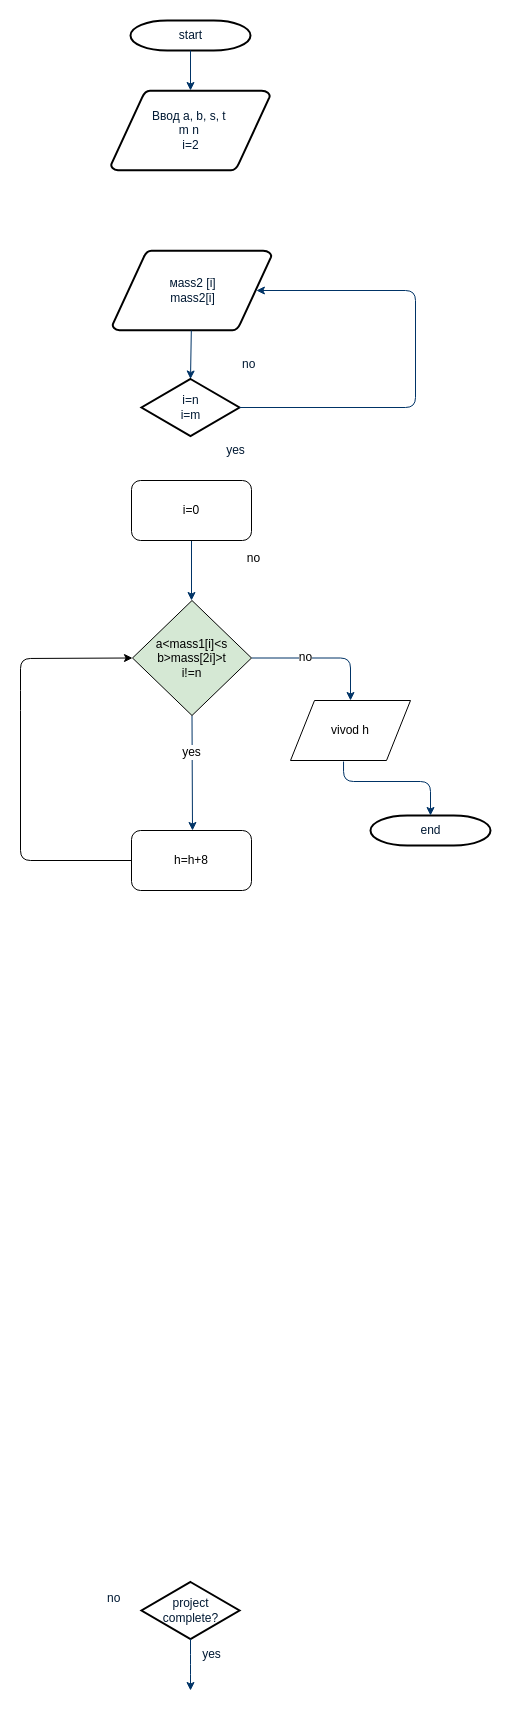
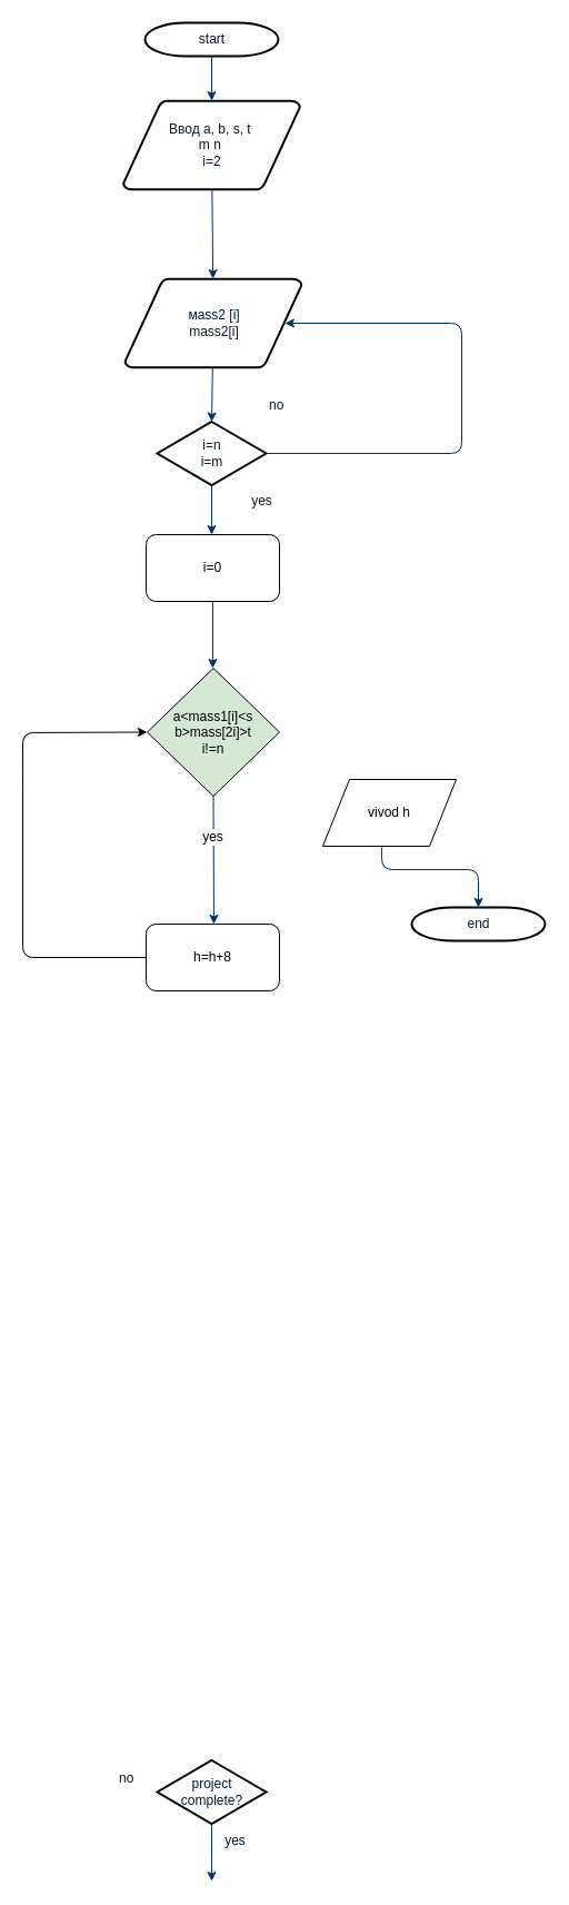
  <mxCell id="0" />
  <mxCell id="1" parent="0" />
  <mxCell id="2" value="start" style="shape=mxgraph.flowchart.terminator;fillColor=#FFFFFF;strokeColor=#000000;strokeWidth=2;gradientColor=none;gradientDirection=north;fontColor=#001933;fontStyle=0;html=1;" parent="1" vertex="1"><mxGeometry x="130" y="20" width="120" height="30" as="geometry" /></mxCell>
  <mxCell id="3" value="&lt;font style=&quot;vertical-align: inherit&quot;&gt;&lt;font style=&quot;vertical-align: inherit&quot;&gt;&lt;font style=&quot;vertical-align: inherit&quot;&gt;&lt;font style=&quot;vertical-align: inherit&quot;&gt;&lt;font style=&quot;vertical-align: inherit&quot;&gt;&lt;font style=&quot;vertical-align: inherit&quot;&gt;&lt;font style=&quot;vertical-align: inherit&quot;&gt;&lt;font style=&quot;vertical-align: inherit&quot;&gt;&lt;font style=&quot;vertical-align: inherit&quot;&gt;&lt;font style=&quot;vertical-align: inherit&quot;&gt;&lt;font style=&quot;vertical-align: inherit&quot;&gt;&lt;font style=&quot;vertical-align: inherit&quot;&gt;&lt;font style=&quot;vertical-align: inherit&quot;&gt;&lt;font style=&quot;vertical-align: inherit&quot;&gt;&lt;font style=&quot;vertical-align: inherit&quot;&gt;&lt;font style=&quot;vertical-align: inherit&quot;&gt;&lt;font style=&quot;vertical-align: inherit&quot;&gt;&lt;font style=&quot;vertical-align: inherit&quot;&gt;Ввод а, b, s, t&amp;nbsp;&lt;/font&gt;&lt;/font&gt;&lt;/font&gt;&lt;/font&gt;&lt;/font&gt;&lt;/font&gt;&lt;/font&gt;&lt;/font&gt;&lt;br&gt;&lt;font style=&quot;vertical-align: inherit&quot;&gt;&lt;font style=&quot;vertical-align: inherit&quot;&gt;&lt;font style=&quot;vertical-align: inherit&quot;&gt;&lt;font style=&quot;vertical-align: inherit&quot;&gt;&lt;font style=&quot;vertical-align: inherit&quot;&gt;&lt;font style=&quot;vertical-align: inherit&quot;&gt;m n&amp;nbsp;&lt;br&gt;&lt;/font&gt;&lt;/font&gt;&lt;/font&gt;&lt;/font&gt;&lt;/font&gt;&lt;/font&gt;&lt;font style=&quot;vertical-align: inherit&quot;&gt;&lt;font style=&quot;vertical-align: inherit&quot;&gt;i=2&lt;/font&gt;&lt;/font&gt;&lt;br&gt;&lt;/font&gt;&lt;/font&gt;&lt;/font&gt;&lt;/font&gt;&lt;/font&gt;&lt;/font&gt;&lt;/font&gt;&lt;/font&gt;&lt;/font&gt;&lt;/font&gt;" style="shape=mxgraph.flowchart.data;fillColor=#FFFFFF;strokeColor=#000000;strokeWidth=2;gradientColor=none;gradientDirection=north;fontColor=#001933;fontStyle=0;html=1;" parent="1" vertex="1"><mxGeometry x="110.5" y="90" width="159" height="80" as="geometry" /></mxCell>
  <mxCell id="4" value="&lt;font style=&quot;vertical-align: inherit&quot;&gt;&lt;font style=&quot;vertical-align: inherit&quot;&gt;&lt;font style=&quot;vertical-align: inherit&quot;&gt;&lt;font style=&quot;vertical-align: inherit&quot;&gt;&lt;font style=&quot;vertical-align: inherit&quot;&gt;&lt;font style=&quot;vertical-align: inherit&quot;&gt;мass2 [i]&lt;br&gt;mass2[i]&lt;br&gt;&lt;/font&gt;&lt;/font&gt;&lt;/font&gt;&lt;/font&gt;&lt;/font&gt;&lt;/font&gt;" style="shape=mxgraph.flowchart.data;fillColor=#FFFFFF;strokeColor=#000000;strokeWidth=2;gradientColor=none;gradientDirection=north;fontColor=#001933;fontStyle=0;html=1;" parent="1" vertex="1"><mxGeometry x="112" y="250" width="159" height="80" as="geometry" /></mxCell>
  <mxCell id="5" value="&lt;font style=&quot;vertical-align: inherit&quot;&gt;&lt;font style=&quot;vertical-align: inherit&quot;&gt;i=n&lt;br&gt;i=m&lt;br&gt;&lt;/font&gt;&lt;/font&gt;" style="shape=mxgraph.flowchart.decision;fillColor=#FFFFFF;strokeColor=#000000;strokeWidth=2;gradientColor=none;gradientDirection=north;fontColor=#001933;fontStyle=0;html=1;" parent="1" vertex="1"><mxGeometry x="141" y="378.5" width="98" height="57" as="geometry" /></mxCell>
  <mxCell id="6" style="fontColor=#001933;fontStyle=1;strokeColor=#003366;strokeWidth=1;html=1;" parent="1" source="2" target="3" edge="1"><mxGeometry relative="1" as="geometry" /></mxCell>
+ <mxCell id="7" style="fontColor=#001933;fontStyle=1;strokeColor=#003366;strokeWidth=1;html=1;" parent="1" source="3" target="4" edge="1"><mxGeometry relative="1" as="geometry" /></mxCell>
  <mxCell id="8" style="entryX=0.5;entryY=0;entryPerimeter=0;fontColor=#001933;fontStyle=1;strokeColor=#003366;strokeWidth=1;html=1;" parent="1" source="4" target="5" edge="1"><mxGeometry relative="1" as="geometry" /></mxCell>
  <mxCell id="9" value="" style="edgeStyle=elbowEdgeStyle;elbow=horizontal;entryX=0.905;entryY=0.5;entryPerimeter=0;exitX=1;exitY=0.5;exitPerimeter=0;fontColor=#001933;fontStyle=1;strokeColor=#003366;strokeWidth=1;html=1;entryDx=0;entryDy=0;" parent="1" source="5" target="4" edge="1"><mxGeometry x="381" y="28.5" width="100" height="100" as="geometry"><mxPoint x="620" y="407" as="sourcePoint" /><mxPoint x="415" y="334" as="targetPoint" /><Array as="points"><mxPoint x="415" y="360" /></Array></mxGeometry></mxCell>
  <mxCell id="10" value="&lt;font style=&quot;vertical-align: inherit&quot;&gt;&lt;font style=&quot;vertical-align: inherit&quot;&gt;no&lt;/font&gt;&lt;/font&gt;" style="text;fontColor=#001933;fontStyle=0;html=1;strokeColor=none;gradientColor=none;fillColor=none;strokeWidth=2;" parent="1" vertex="1"><mxGeometry x="240" y="350" width="40" height="26" as="geometry" /></mxCell>
+ <mxCell id="11" value="" style="edgeStyle=elbowEdgeStyle;elbow=horizontal;fontColor=#001933;fontStyle=1;strokeColor=#003366;strokeWidth=1;html=1;" parent="1" source="5" target="26" edge="1"><mxGeometry width="100" height="100" as="geometry"><mxPoint y="60" as="sourcePoint" x="-130" /><mxPoint x="190" y="470" as="targetPoint" /></mxGeometry></mxCell>
  <mxCell id="12" value="&lt;font style=&quot;vertical-align: inherit&quot;&gt;&lt;font style=&quot;vertical-align: inherit&quot;&gt;yes&lt;/font&gt;&lt;/font&gt;" style="text;fontColor=#001933;fontStyle=0;html=1;strokeColor=none;gradientColor=none;fillColor=none;strokeWidth=2;align=center;" parent="1" vertex="1"><mxGeometry x="215" y="435.5" width="40" height="26" as="geometry" /></mxCell>
  <mxCell id="13" value="" style="edgeStyle=elbowEdgeStyle;elbow=horizontal;fontColor=#001933;fontStyle=1;strokeColor=#003366;strokeWidth=1;html=1;entryX=0.5;entryY=0;entryDx=0;entryDy=0;exitX=0.5;exitY=1;exitDx=0;exitDy=0;" parent="1" source="26" target="25" edge="1"><mxGeometry width="100" height="100" as="geometry"><mxPoint x="192" y="550" as="sourcePoint" /><mxPoint x="190" y="610" as="targetPoint" /></mxGeometry></mxCell>
- <mxCell id="14" value="" style="edgeStyle=elbowEdgeStyle;elbow=horizontal;exitX=1;exitY=0.5;fontColor=#001933;fontStyle=1;strokeColor=#003366;strokeWidth=1;html=1;entryX=0.5;entryY=0;entryDx=0;entryDy=0;exitDx=0;exitDy=0;" parent="1" source="25" target="29" edge="1"><mxGeometry width="100" height="100" as="geometry"><mxPoint x="254" y="640" as="sourcePoint" /><mxPoint x="480" y="860" as="targetPoint" /><Array as="points"><mxPoint x="350" y="670" /><mxPoint x="410" y="760" /><mxPoint x="370" y="680" /><mxPoint x="360" y="720" /><mxPoint x="480" y="840" /><mxPoint x="340" y="570" /></Array></mxGeometry></mxCell>
- <mxCell id="15" value="no" style="text;html=1;resizable=0;points=[];align=center;verticalAlign=middle;labelBackgroundColor=#ffffff;" vertex="1" connectable="0" parent="14"><mxGeometry relative="1" as="geometry"><mxPoint x="-70" y="-100" as="offset" /></mxGeometry></mxCell>
- <mxCell id="16" value="no" style="text;html=1;resizable=0;points=[];align=center;verticalAlign=middle;labelBackgroundColor=#ffffff;" vertex="1" connectable="0" parent="14"><mxGeometry relative="1" as="geometry"><mxPoint x="-18" y="-1" as="offset" /></mxGeometry></mxCell>
  <mxCell id="17" value="" style="edgeStyle=elbowEdgeStyle;elbow=horizontal;fontColor=#001933;fontStyle=1;strokeColor=#003366;strokeWidth=1;html=1;exitX=0.5;exitY=1;exitDx=0;exitDy=0;" parent="1" source="25" target="27" edge="1"><mxGeometry width="100" height="100" as="geometry"><mxPoint x="191" y="680" as="sourcePoint" /><mxPoint x="191" y="756" as="targetPoint" /><Array as="points"><mxPoint x="192" y="780" /><mxPoint x="212" y="770" /><mxPoint x="191" y="730" /></Array></mxGeometry></mxCell>
  <mxCell id="18" value="yes" style="text;html=1;resizable=0;points=[];align=center;verticalAlign=middle;labelBackgroundColor=#ffffff;" vertex="1" connectable="0" parent="17"><mxGeometry relative="1" as="geometry"><mxPoint x="-2" y="-21" as="offset" /></mxGeometry></mxCell>
  <mxCell id="19" value="project&#10;complete?" style="shape=mxgraph.flowchart.decision;fillColor=#FFFFFF;strokeColor=#000000;strokeWidth=2;gradientColor=none;gradientDirection=north;fontColor=#001933;fontStyle=0;html=1;" parent="1" vertex="1"><mxGeometry x="141" y="1581.5" width="98" height="57" as="geometry" /></mxCell>
  <mxCell id="20" value="end" style="shape=mxgraph.flowchart.terminator;fillColor=#FFFFFF;strokeColor=#000000;strokeWidth=2;gradientColor=none;gradientDirection=north;fontColor=#001933;fontStyle=0;html=1;" parent="1" vertex="1"><mxGeometry x="370" y="815" width="120" height="30" as="geometry" /></mxCell>
  <mxCell id="21" value="" style="edgeStyle=elbowEdgeStyle;elbow=vertical;exitX=0.5;exitY=1;exitPerimeter=0;entryX=0.5;entryY=0;entryPerimeter=0;fontColor=#001933;fontStyle=1;strokeColor=#003366;strokeWidth=1;html=1;" parent="1" source="19" edge="1"><mxGeometry width="100" height="100" as="geometry"><mxPoint y="60" as="sourcePoint" x="-130" /><mxPoint x="190" y="1690" as="targetPoint" /></mxGeometry></mxCell>
  <mxCell id="22" value="" style="edgeStyle=elbowEdgeStyle;elbow=vertical;exitX=0.442;exitY=1.017;exitPerimeter=0;entryX=0.5;entryY=0;entryPerimeter=0;fontColor=#001933;fontStyle=1;strokeColor=#003366;strokeWidth=1;html=1;exitDx=0;exitDy=0;" parent="1" source="29" target="20" edge="1"><mxGeometry x="280" y="-850" width="100" height="100" as="geometry"><mxPoint x="470" y="920" as="sourcePoint" /><mxPoint x="250" y="-890" as="targetPoint" /><Array as="points"><mxPoint x="370" y="781" /></Array></mxGeometry></mxCell>
  <mxCell id="23" value="yes" style="text;fontColor=#001933;fontStyle=0;html=1;strokeColor=none;gradientColor=none;fillColor=none;strokeWidth=2;align=center;" parent="1" vertex="1"><mxGeometry x="191" y="1640" width="40" height="26" as="geometry" /></mxCell>
  <mxCell id="24" value="no" style="text;fontColor=#001933;fontStyle=0;html=1;strokeColor=none;gradientColor=none;fillColor=none;strokeWidth=2;" parent="1" vertex="1"><mxGeometry x="105" y="1584" width="40" height="26" as="geometry" /></mxCell>
  <mxCell id="25" value="a&amp;lt;mass1[i]&amp;lt;s&lt;br&gt;b&amp;gt;mass[2i]&amp;gt;t&lt;br&gt;i!=n" style="rhombus;whiteSpace=wrap;html=1;fillColor=#d5e8d4;" vertex="1" parent="1"><mxGeometry x="132" y="600" width="119" height="115" as="geometry" /></mxCell>
  <mxCell id="26" value="i=0" style="rounded=1;whiteSpace=wrap;html=1;" vertex="1" parent="1"><mxGeometry x="131" y="480" width="120" height="60" as="geometry" /></mxCell>
  <mxCell id="27" value="h=h+8" style="rounded=1;whiteSpace=wrap;html=1;" vertex="1" parent="1"><mxGeometry x="131" y="830" width="120" height="60" as="geometry" /></mxCell>
  <mxCell id="28" value="" style="endArrow=classic;html=1;exitX=0;exitY=0.5;exitDx=0;exitDy=0;entryX=0;entryY=0.5;entryDx=0;entryDy=0;" edge="1" parent="1" source="27" target="25"><mxGeometry width="50" height="50" relative="1" as="geometry"><mxPoint x="30" y="820" as="sourcePoint" /><mxPoint x="80" y="770" as="targetPoint" /><Array as="points"><mxPoint x="20" y="860" /><mxPoint x="20" y="700" /><mxPoint x="20" y="658" /></Array></mxGeometry></mxCell>
  <mxCell id="29" value="vivod h" style="shape=parallelogram;perimeter=parallelogramPerimeter;whiteSpace=wrap;html=1;" vertex="1" parent="1"><mxGeometry x="290" y="700" width="120" height="60" as="geometry" /></mxCell>
